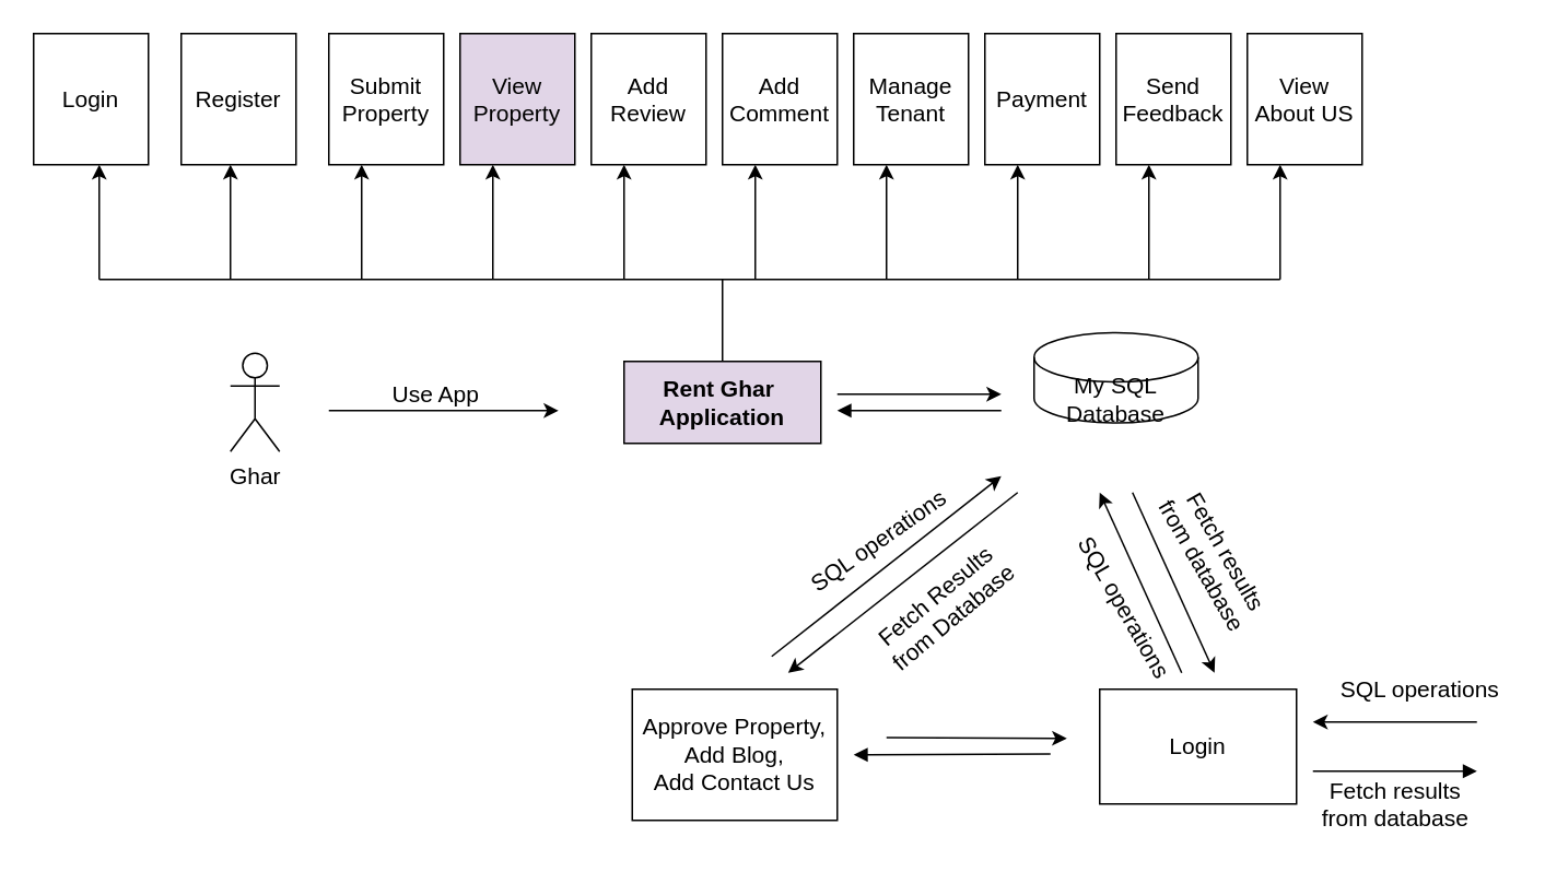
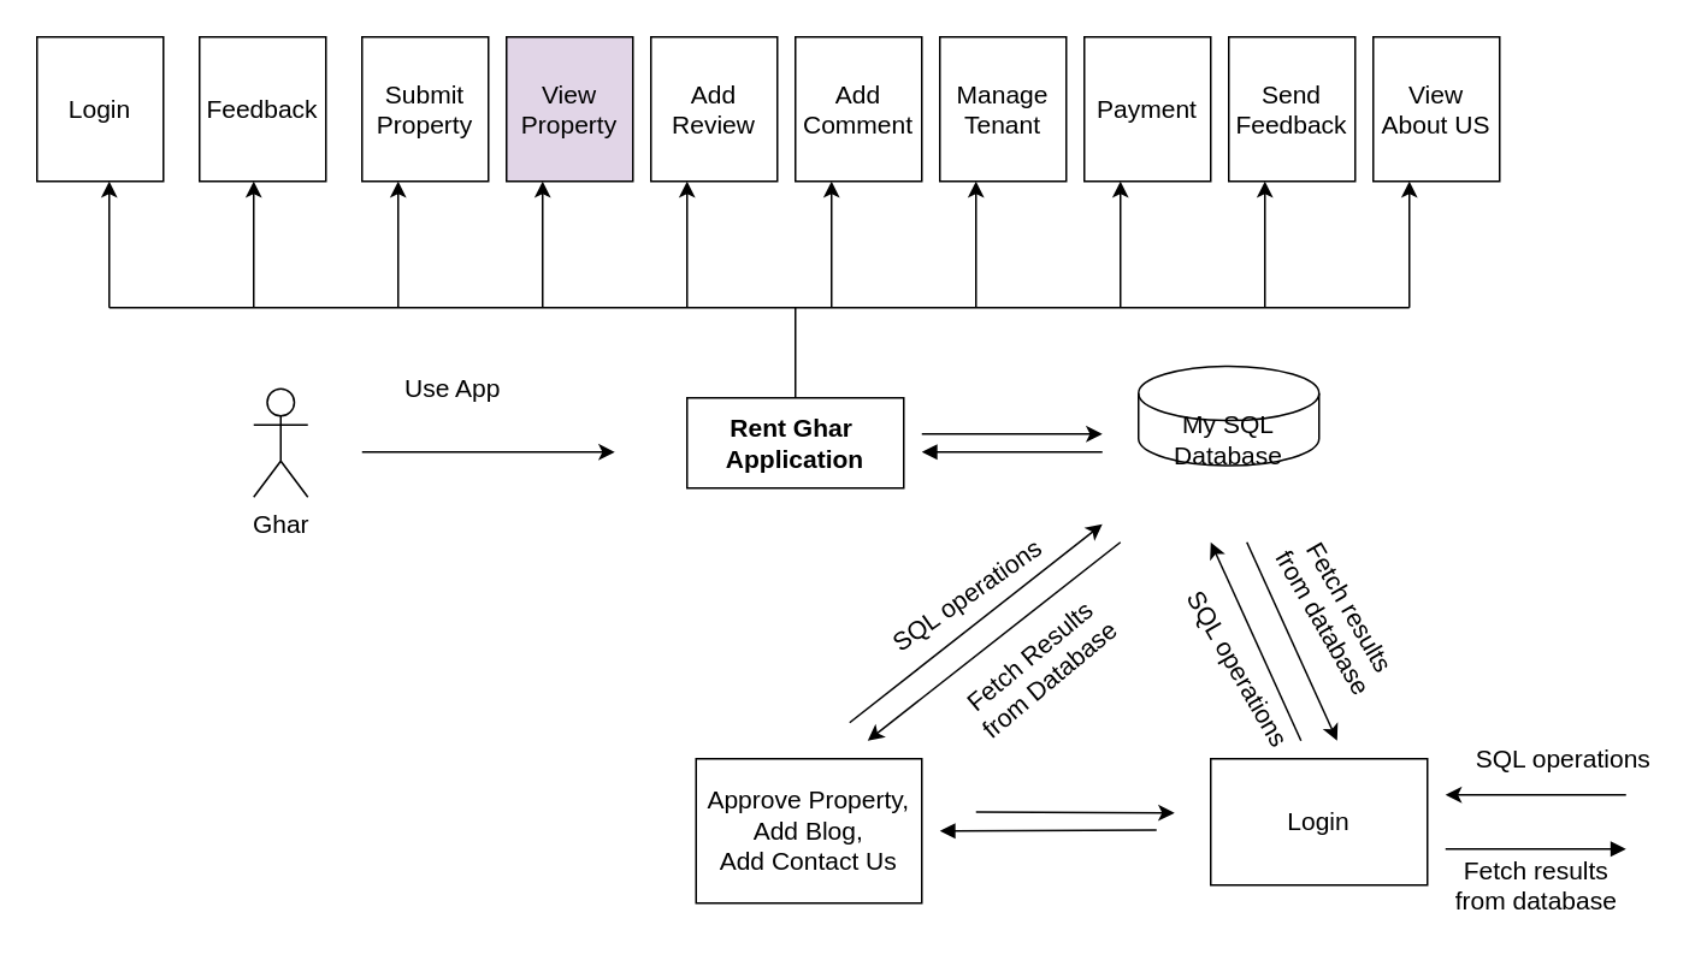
  <mxCell id="0" />
  <mxCell id="1" parent="0" />
- <mxCell id="2" value="&lt;b style=&quot;font-size: 14px&quot;&gt;Rent Ghar&amp;nbsp;&lt;br&gt;Application&lt;/b&gt;" style="rounded=0;whiteSpace=wrap;html=1;fillColor=#e1d5e7;" parent="1" vertex="1"><mxGeometry x="380" y="220" width="120" height="50" as="geometry" /></mxCell>
+ <mxCell id="2" value="&lt;b style=&quot;font-size: 14px&quot;&gt;Rent Ghar&amp;nbsp;&lt;br&gt;Application&lt;/b&gt;" style="rounded=0;whiteSpace=wrap;html=1;" parent="1" vertex="1"><mxGeometry x="380" y="220" width="120" height="50" as="geometry" /></mxCell>
  <mxCell id="3" value="Ghar" style="shape=umlActor;verticalLabelPosition=bottom;verticalAlign=top;html=1;outlineConnect=0;fontSize=14;" parent="1" vertex="1"><mxGeometry x="140" y="215" width="30" height="60" as="geometry" /></mxCell>
  <mxCell id="4" value="" style="endArrow=classic;html=1;rounded=0;fontSize=14;" parent="1" edge="1"><mxGeometry width="50" height="50" relative="1" as="geometry"><mxPoint x="200" y="250" as="sourcePoint" /><mxPoint x="340" y="250" as="targetPoint" /></mxGeometry></mxCell>
- <mxCell id="5" value="Use App" style="text;html=1;align=center;verticalAlign=middle;resizable=0;points=[];autosize=1;strokeColor=none;fillColor=none;fontSize=14;" parent="1" vertex="1"><mxGeometry x="230" y="230" width="70" height="20" as="geometry" /></mxCell>
+ <mxCell id="5" value="Use App" style="text;html=1;align=center;verticalAlign=middle;resizable=0;points=[];autosize=1;strokeColor=none;fillColor=none;fontSize=14;" parent="1" vertex="1"><mxGeometry x="215" y="205" width="70" height="20" as="geometry" /></mxCell>
  <mxCell id="6" value="" style="endArrow=none;html=1;rounded=0;fontSize=14;exitX=0.5;exitY=0;exitDx=0;exitDy=0;" parent="1" source="2" edge="1"><mxGeometry width="50" height="50" relative="1" as="geometry"><mxPoint x="390" y="180" as="sourcePoint" /><mxPoint x="440" y="170" as="targetPoint" /></mxGeometry></mxCell>
  <mxCell id="7" value="" style="endArrow=none;html=1;rounded=0;fontSize=14;" parent="1" edge="1"><mxGeometry width="50" height="50" relative="1" as="geometry"><mxPoint x="60" y="170" as="sourcePoint" /><mxPoint x="780" y="170" as="targetPoint" /><Array as="points"><mxPoint x="440" y="170" /></Array></mxGeometry></mxCell>
  <mxCell id="8" value="" style="endArrow=classic;html=1;rounded=0;fontSize=14;" parent="1" edge="1"><mxGeometry width="50" height="50" relative="1" as="geometry"><mxPoint x="60" y="170" as="sourcePoint" /><mxPoint x="60" y="100" as="targetPoint" /></mxGeometry></mxCell>
  <mxCell id="9" value="" style="endArrow=classic;html=1;rounded=0;fontSize=14;" parent="1" edge="1"><mxGeometry width="50" height="50" relative="1" as="geometry"><mxPoint x="140" y="170" as="sourcePoint" /><mxPoint x="140" y="100" as="targetPoint" /></mxGeometry></mxCell>
  <mxCell id="10" value="" style="endArrow=classic;html=1;rounded=0;fontSize=14;" parent="1" edge="1"><mxGeometry width="50" height="50" relative="1" as="geometry"><mxPoint x="220" y="170" as="sourcePoint" /><mxPoint x="220" y="100" as="targetPoint" /></mxGeometry></mxCell>
  <mxCell id="11" value="" style="endArrow=classic;html=1;rounded=0;fontSize=14;" parent="1" edge="1"><mxGeometry width="50" height="50" relative="1" as="geometry"><mxPoint x="300" y="170" as="sourcePoint" /><mxPoint x="300" y="100" as="targetPoint" /></mxGeometry></mxCell>
  <mxCell id="12" value="" style="endArrow=classic;html=1;rounded=0;fontSize=14;" parent="1" edge="1"><mxGeometry width="50" height="50" relative="1" as="geometry"><mxPoint x="380" y="170" as="sourcePoint" /><mxPoint x="380" y="100" as="targetPoint" /></mxGeometry></mxCell>
  <mxCell id="13" value="" style="endArrow=classic;html=1;rounded=0;fontSize=14;" parent="1" edge="1"><mxGeometry width="50" height="50" relative="1" as="geometry"><mxPoint x="460" y="170" as="sourcePoint" /><mxPoint x="460" y="100" as="targetPoint" /></mxGeometry></mxCell>
  <mxCell id="14" value="" style="endArrow=classic;html=1;rounded=0;fontSize=14;" parent="1" edge="1"><mxGeometry width="50" height="50" relative="1" as="geometry"><mxPoint x="540" y="170" as="sourcePoint" /><mxPoint x="540" y="100" as="targetPoint" /></mxGeometry></mxCell>
  <mxCell id="15" value="" style="endArrow=classic;html=1;rounded=0;fontSize=14;" parent="1" edge="1"><mxGeometry width="50" height="50" relative="1" as="geometry"><mxPoint x="620" y="170" as="sourcePoint" /><mxPoint x="620" y="100" as="targetPoint" /></mxGeometry></mxCell>
  <mxCell id="16" value="" style="endArrow=classic;html=1;rounded=0;fontSize=14;" parent="1" edge="1"><mxGeometry width="50" height="50" relative="1" as="geometry"><mxPoint x="700" y="170" as="sourcePoint" /><mxPoint x="700" y="100" as="targetPoint" /></mxGeometry></mxCell>
  <mxCell id="17" value="" style="endArrow=classic;html=1;rounded=0;fontSize=14;" parent="1" edge="1"><mxGeometry width="50" height="50" relative="1" as="geometry"><mxPoint x="780" y="170" as="sourcePoint" /><mxPoint x="780" y="100" as="targetPoint" /></mxGeometry></mxCell>
  <mxCell id="18" value="Login&lt;span style=&quot;color: rgba(0 , 0 , 0 , 0) ; font-family: monospace ; font-size: 0px&quot;&gt;%3CmxGraphModel%3E%3Croot%3E%3CmxCell%20id%3D%220%22%2F%3E%3CmxCell%20id%3D%221%22%20parent%3D%220%22%2F%3E%3CmxCell%20id%3D%222%22%20value%3D%22%22%20style%3D%22endArrow%3Dclassic%3Bhtml%3D1%3Brounded%3D0%3BfontSize%3D14%3B%22%20edge%3D%221%22%20parent%3D%221%22%3E%3CmxGeometry%20width%3D%2250%22%20height%3D%2250%22%20relative%3D%221%22%20as%3D%22geometry%22%3E%3CmxPoint%20x%3D%22760%22%20y%3D%22280%22%20as%3D%22sourcePoint%22%2F%3E%3CmxPoint%20x%3D%22760%22%20y%3D%22210%22%20as%3D%22targetPoint%22%2F%3E%3C%2FmxGeometry%3E%3C%2FmxCell%3E%3C%2Froot%3E%3C%2FmxGraphModel%3E&lt;/span&gt;" style="rounded=0;whiteSpace=wrap;html=1;fontSize=14;" parent="1" vertex="1"><mxGeometry y="20" width="70" height="80" as="geometry" x="20" /></mxCell>
- <mxCell id="19" value="Register" style="rounded=0;whiteSpace=wrap;html=1;fontSize=14;" parent="1" vertex="1"><mxGeometry x="110" y="20" width="70" height="80" as="geometry" /></mxCell>
+ <mxCell id="19" value="Feedback" style="rounded=0;whiteSpace=wrap;html=1;fontSize=14;" parent="1" vertex="1"><mxGeometry x="110" y="20" width="70" height="80" as="geometry" /></mxCell>
  <mxCell id="20" value="Submit Property" style="rounded=0;whiteSpace=wrap;html=1;fontSize=14;" parent="1" vertex="1"><mxGeometry x="200" y="20" width="70" height="80" as="geometry" /></mxCell>
  <mxCell id="21" value="View Property" style="rounded=0;whiteSpace=wrap;html=1;fontSize=14;fillColor=#e1d5e7;" parent="1" vertex="1"><mxGeometry x="280" y="20" width="70" height="80" as="geometry" /></mxCell>
  <mxCell id="22" value="Add Review" style="rounded=0;whiteSpace=wrap;html=1;fontSize=14;" parent="1" vertex="1"><mxGeometry x="360" y="20" width="70" height="80" as="geometry" /></mxCell>
  <mxCell id="23" value="Add Comment" style="rounded=0;whiteSpace=wrap;html=1;fontSize=14;" parent="1" vertex="1"><mxGeometry x="440" y="20" width="70" height="80" as="geometry" /></mxCell>
  <mxCell id="24" value="Manage Tenant" style="rounded=0;whiteSpace=wrap;html=1;fontSize=14;" parent="1" vertex="1"><mxGeometry x="520" y="20" width="70" height="80" as="geometry" /></mxCell>
  <mxCell id="25" value="Payment" style="rounded=0;whiteSpace=wrap;html=1;fontSize=14;" parent="1" vertex="1"><mxGeometry x="600" y="20" width="70" height="80" as="geometry" /></mxCell>
  <mxCell id="26" value="Send Feedback" style="rounded=0;whiteSpace=wrap;html=1;fontSize=14;" parent="1" vertex="1"><mxGeometry x="680" y="20" width="70" height="80" as="geometry" /></mxCell>
  <mxCell id="27" value="View About US" style="rounded=0;whiteSpace=wrap;html=1;fontSize=14;" parent="1" vertex="1"><mxGeometry x="760" y="20" width="70" height="80" as="geometry" /></mxCell>
  <mxCell id="28" value="My SQL&lt;br&gt;Database" style="shape=cylinder3;whiteSpace=wrap;html=1;boundedLbl=1;backgroundOutline=1;size=15;fontSize=14;" parent="1" vertex="1"><mxGeometry x="630" y="202.5" width="100" height="55" as="geometry" /></mxCell>
  <mxCell id="29" value="" style="endArrow=classic;html=1;rounded=0;fontSize=14;" parent="1" edge="1"><mxGeometry width="50" height="50" relative="1" as="geometry"><mxPoint x="510" y="240" as="sourcePoint" /><mxPoint x="610" y="240" as="targetPoint" /></mxGeometry></mxCell>
  <mxCell id="30" value="" style="endArrow=none;html=1;rounded=0;fontSize=14;startArrow=block;startFill=1;endFill=0;" parent="1" edge="1"><mxGeometry width="50" height="50" relative="1" as="geometry"><mxPoint x="510" y="250" as="sourcePoint" /><mxPoint x="610" y="250" as="targetPoint" /></mxGeometry></mxCell>
  <mxCell id="31" value="Approve Property,&lt;br&gt;Add Blog,&lt;br&gt;Add Contact Us" style="rounded=0;whiteSpace=wrap;html=1;fontSize=14;" parent="1" vertex="1"><mxGeometry x="385" y="420" width="125" height="80" as="geometry" /></mxCell>
  <mxCell id="32" value="Login" style="rounded=0;whiteSpace=wrap;html=1;fontSize=14;" parent="1" vertex="1"><mxGeometry x="670" y="420" width="120" height="70" as="geometry" /></mxCell>
  <mxCell id="33" value="" style="endArrow=classic;html=1;rounded=0;fontSize=14;" parent="1" edge="1"><mxGeometry width="50" height="50" relative="1" as="geometry"><mxPoint x="900" y="440" as="sourcePoint" /><mxPoint x="800" y="440" as="targetPoint" /></mxGeometry></mxCell>
  <mxCell id="34" value="" style="endArrow=none;html=1;rounded=0;fontSize=14;startArrow=block;startFill=1;endFill=0;" parent="1" edge="1"><mxGeometry width="50" height="50" relative="1" as="geometry"><mxPoint x="900" y="470" as="sourcePoint" /><mxPoint x="800" y="470" as="targetPoint" /></mxGeometry></mxCell>
  <mxCell id="35" value="SQL operations" style="text;html=1;align=center;verticalAlign=middle;resizable=0;points=[];autosize=1;strokeColor=none;fillColor=none;fontSize=14;" parent="1" vertex="1"><mxGeometry x="810" y="410" width="110" height="20" as="geometry" /></mxCell>
  <mxCell id="36" value="Fetch results &lt;br&gt;from database" style="text;html=1;align=center;verticalAlign=middle;resizable=0;points=[];autosize=1;strokeColor=none;fillColor=none;fontSize=14;" parent="1" vertex="1"><mxGeometry x="795" y="470" width="110" height="40" as="geometry" /></mxCell>
  <mxCell id="37" value="" style="endArrow=classic;html=1;rounded=0;fontSize=14;" parent="1" edge="1"><mxGeometry width="50" height="50" relative="1" as="geometry"><mxPoint x="690" y="300" as="sourcePoint" /><mxPoint x="740" y="410" as="targetPoint" /></mxGeometry></mxCell>
  <mxCell id="38" value="" style="endArrow=none;html=1;rounded=0;fontSize=14;startArrow=classic;startFill=1;endFill=0;" parent="1" edge="1"><mxGeometry width="50" height="50" relative="1" as="geometry"><mxPoint x="670" y="300" as="sourcePoint" /><mxPoint x="720" y="410" as="targetPoint" /></mxGeometry></mxCell>
  <mxCell id="39" value="" style="endArrow=none;html=1;rounded=0;fontSize=14;startArrow=classic;startFill=1;endFill=0;" parent="1" edge="1"><mxGeometry width="50" height="50" relative="1" as="geometry"><mxPoint x="610" y="290" as="sourcePoint" /><mxPoint x="470" y="400" as="targetPoint" /></mxGeometry></mxCell>
  <mxCell id="40" value="" style="endArrow=classic;html=1;rounded=0;fontSize=14;startArrow=none;startFill=0;" parent="1" edge="1"><mxGeometry width="50" height="50" relative="1" as="geometry"><mxPoint x="620" y="300" as="sourcePoint" /><mxPoint x="480" y="410" as="targetPoint" /></mxGeometry></mxCell>
  <mxCell id="41" value="Fetch Results &lt;br&gt;from Database" style="text;html=1;align=center;verticalAlign=middle;resizable=0;points=[];autosize=1;strokeColor=none;fillColor=none;fontSize=14;rotation=-40;" parent="1" vertex="1"><mxGeometry x="520" y="350" width="110" height="40" as="geometry" /></mxCell>
  <mxCell id="42" value="SQL operations" style="text;html=1;align=center;verticalAlign=middle;resizable=0;points=[];autosize=1;strokeColor=none;fillColor=none;fontSize=14;rotation=-35;" parent="1" vertex="1"><mxGeometry x="480" y="320" width="110" height="20" as="geometry" /></mxCell>
  <mxCell id="43" value="SQL operations" style="text;html=1;align=center;verticalAlign=middle;resizable=0;points=[];autosize=1;strokeColor=none;fillColor=none;fontSize=14;rotation=60;" parent="1" vertex="1"><mxGeometry x="630" y="360" width="110" height="20" as="geometry" /></mxCell>
  <mxCell id="44" value="Fetch results &lt;br&gt;from database" style="text;html=1;align=center;verticalAlign=middle;resizable=0;points=[];autosize=1;strokeColor=none;fillColor=none;fontSize=14;rotation=60;" parent="1" vertex="1"><mxGeometry x="685" y="320" width="110" height="40" as="geometry" /></mxCell>
  <mxCell id="45" value="" style="endArrow=classic;html=1;rounded=0;fontSize=14;" parent="1" edge="1"><mxGeometry width="50" height="50" relative="1" as="geometry"><mxPoint x="540" y="449.5" as="sourcePoint" /><mxPoint x="650" y="450" as="targetPoint" /></mxGeometry></mxCell>
  <mxCell id="46" value="" style="endArrow=none;html=1;rounded=0;fontSize=14;startArrow=block;startFill=1;endFill=0;" parent="1" edge="1"><mxGeometry width="50" height="50" relative="1" as="geometry"><mxPoint x="520" y="460" as="sourcePoint" /><mxPoint x="640" y="459.5" as="targetPoint" /></mxGeometry></mxCell>
